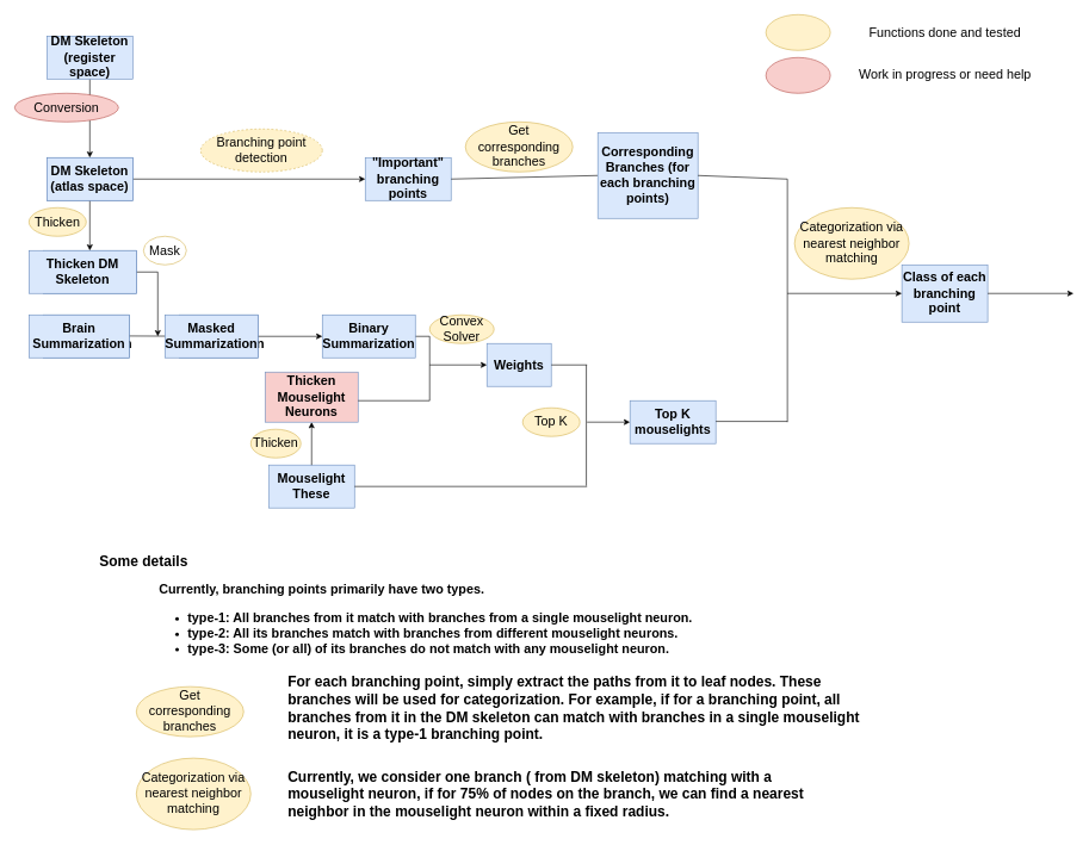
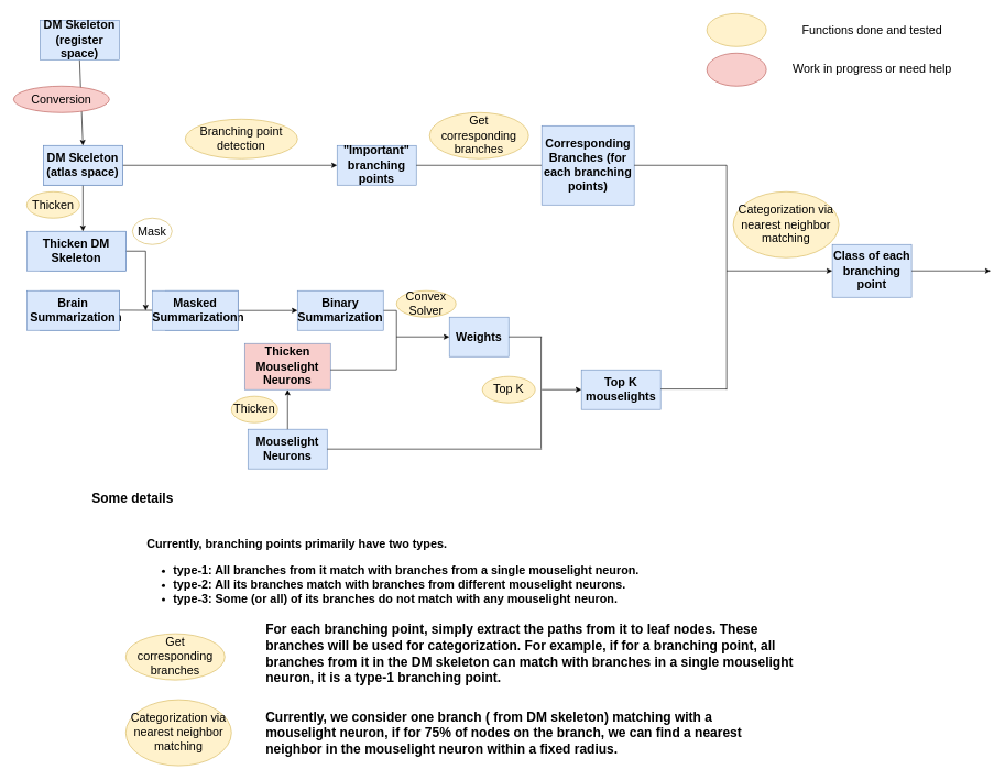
  <mxCell id="0" />
  <mxCell id="1" parent="0" />
  <mxCell id="2" value="DM Skeleton&lt;br style=&quot;font-size: 18px;&quot;&gt;(atlas space)" style="rounded=0;whiteSpace=wrap;html=1;fillColor=#dae8fc;strokeColor=#6c8ebf;fontSize=18;fontStyle=1" vertex="1" parent="1"><mxGeometry x="65" y="220" width="120" height="60" as="geometry" /></mxCell>
  <mxCell id="3" value="Brain Summarization" style="rounded=0;whiteSpace=wrap;html=1;fillColor=#dae8fc;strokeColor=#6c8ebf;fontSize=18;fontStyle=1" vertex="1" parent="1"><mxGeometry x="60" y="440" width="120" height="60" as="geometry" /></mxCell>
- <mxCell id="4" value="Mouselight These" style="rounded=0;whiteSpace=wrap;html=1;fillColor=#dae8fc;strokeColor=#6c8ebf;fontSize=18;fontStyle=1" vertex="1" parent="1"><mxGeometry x="375" y="650" width="120" height="60" as="geometry" /></mxCell>
+ <mxCell id="4" value="Mouselight Neurons" style="rounded=0;whiteSpace=wrap;html=1;fillColor=#dae8fc;strokeColor=#6c8ebf;fontSize=18;fontStyle=1" vertex="1" parent="1"><mxGeometry x="375" y="650" width="120" height="60" as="geometry" /></mxCell>
  <mxCell id="5" value="Thicken DM Skeleton" style="rounded=0;whiteSpace=wrap;html=1;fillColor=#dae8fc;strokeColor=#6c8ebf;fontSize=18;fontStyle=1" vertex="1" parent="1"><mxGeometry x="60" y="350" width="130" height="60" as="geometry" /></mxCell>
  <mxCell id="6" value="" style="endArrow=classic;html=1;fontSize=18;exitX=0.5;exitY=1;exitDx=0;exitDy=0;entryX=0.5;entryY=0;entryDx=0;entryDy=0;" edge="1" parent="1" source="2" target="5"><mxGeometry width="50" height="50" relative="1" as="geometry"><mxPoint x="140" y="520" as="sourcePoint" /><mxPoint x="190" y="470" as="targetPoint" /></mxGeometry></mxCell>
  <mxCell id="7" value="" style="endArrow=classic;html=1;fontSize=18;exitX=1;exitY=0.5;exitDx=0;exitDy=0;" edge="1" parent="1" target="8"><mxGeometry width="50" height="50" relative="1" as="geometry"><mxPoint x="180" y="469.5" as="sourcePoint" /><mxPoint x="270" y="470" as="targetPoint" /></mxGeometry></mxCell>
  <mxCell id="8" value="Masked Summarization" style="rounded=0;whiteSpace=wrap;html=1;fillColor=#dae8fc;strokeColor=#6c8ebf;fontSize=18;fontStyle=1" vertex="1" parent="1"><mxGeometry x="250" y="440" width="110" height="60" as="geometry" /></mxCell>
  <mxCell id="9" value="Mask" style="ellipse;whiteSpace=wrap;html=1;fontSize=18;fillColor=#ffffff;strokeColor=#d6b656;" vertex="1" parent="1"><mxGeometry x="200" y="330" width="60" height="40" as="geometry" /></mxCell>
  <mxCell id="10" value="Thicken" style="ellipse;whiteSpace=wrap;html=1;fontSize=18;fillColor=#fff2cc;strokeColor=#d6b656;" vertex="1" parent="1"><mxGeometry x="40" y="290" width="80" height="40" as="geometry" /></mxCell>
  <mxCell id="11" value="" style="endArrow=classic;html=1;fontSize=18;exitX=0.5;exitY=0;exitDx=0;exitDy=0;entryX=0.5;entryY=1;entryDx=0;entryDy=0;" edge="1" parent="1" source="4" target="13"><mxGeometry width="50" height="50" relative="1" as="geometry"><mxPoint x="180" y="559.5" as="sourcePoint" /><mxPoint x="370" y="559.873" as="targetPoint" /></mxGeometry></mxCell>
  <mxCell id="12" value="Thicken" style="ellipse;whiteSpace=wrap;html=1;fontSize=18;fillColor=#fff2cc;strokeColor=#d6b656;" vertex="1" parent="1"><mxGeometry x="350" y="600" width="70" height="40" as="geometry" /></mxCell>
  <mxCell id="13" value="Thicken&lt;br style=&quot;font-size: 18px;&quot;&gt;Mouselight&lt;br style=&quot;font-size: 18px;&quot;&gt;Neurons" style="rounded=0;whiteSpace=wrap;html=1;fillColor=#f8cecc;strokeColor=#6c8ebf;fontSize=18;fontStyle=1;" vertex="1" parent="1"><mxGeometry x="370" y="520" width="130" height="70" as="geometry" /></mxCell>
  <mxCell id="14" value="" style="endArrow=none;html=1;fontSize=18;endFill=0;" edge="1" parent="1"><mxGeometry width="50" height="50" relative="1" as="geometry"><mxPoint x="560" y="470" as="sourcePoint" /><mxPoint x="600" y="470" as="targetPoint" /></mxGeometry></mxCell>
  <mxCell id="15" value="" style="endArrow=none;html=1;fontSize=18;exitX=1;exitY=0.5;exitDx=0;exitDy=0;endFill=0;" edge="1" parent="1"><mxGeometry width="50" height="50" relative="1" as="geometry"><mxPoint x="500" y="560" as="sourcePoint" /><mxPoint x="600" y="560" as="targetPoint" /></mxGeometry></mxCell>
  <mxCell id="16" value="" style="endArrow=none;html=1;fontSize=18;" edge="1" parent="1"><mxGeometry width="50" height="50" relative="1" as="geometry"><mxPoint x="600" y="560" as="sourcePoint" /><mxPoint x="600" y="470" as="targetPoint" /></mxGeometry></mxCell>
  <mxCell id="17" value="" style="endArrow=classic;html=1;fontSize=18;exitX=1;exitY=0.5;exitDx=0;exitDy=0;" edge="1" parent="1"><mxGeometry width="50" height="50" relative="1" as="geometry"><mxPoint x="600" y="510" as="sourcePoint" /><mxPoint x="680" y="510" as="targetPoint" /></mxGeometry></mxCell>
  <mxCell id="18" value="Convex Solver" style="ellipse;whiteSpace=wrap;html=1;fontSize=18;fillColor=#fff2cc;strokeColor=#d6b656;" vertex="1" parent="1"><mxGeometry x="600" y="440" width="90" height="40" as="geometry" /></mxCell>
  <mxCell id="19" value="Binary Summarization" style="rounded=0;whiteSpace=wrap;html=1;fillColor=#dae8fc;strokeColor=#6c8ebf;fontSize=18;fontStyle=1" vertex="1" parent="1"><mxGeometry x="450" y="440" width="130" height="60" as="geometry" /></mxCell>
  <mxCell id="20" value="" style="endArrow=classic;html=1;fontSize=18;exitX=1;exitY=0.5;exitDx=0;exitDy=0;entryX=0;entryY=0.5;entryDx=0;entryDy=0;" edge="1" parent="1" source="8" target="19"><mxGeometry width="50" height="50" relative="1" as="geometry"><mxPoint x="440" y="330" as="sourcePoint" /><mxPoint x="550" y="330.333" as="targetPoint" /></mxGeometry></mxCell>
  <mxCell id="21" value="" style="group;fontSize=18;" vertex="1" connectable="0" parent="1"><mxGeometry x="230" y="380" height="90" as="geometry" /></mxCell>
  <mxCell id="22" value="" style="endArrow=none;html=1;fontSize=18;exitX=1;exitY=0.5;exitDx=0;exitDy=0;endFill=0;" edge="1" parent="21" source="5"><mxGeometry width="50" height="50" relative="1" as="geometry"><mxPoint x="-10" y="50" as="sourcePoint" /><mxPoint x="-10" as="targetPoint" /></mxGeometry></mxCell>
  <mxCell id="23" value="Weights" style="rounded=0;whiteSpace=wrap;html=1;fillColor=#dae8fc;strokeColor=#6c8ebf;fontSize=18;fontStyle=1" vertex="1" parent="1"><mxGeometry x="680" y="480" width="90" height="60" as="geometry" /></mxCell>
  <mxCell id="24" value="" style="endArrow=none;html=1;fontSize=18;exitX=1;exitY=0.5;exitDx=0;exitDy=0;endFill=0;" edge="1" parent="1" source="4"><mxGeometry width="50" height="50" relative="1" as="geometry"><mxPoint x="590" y="680" as="sourcePoint" /><mxPoint x="820" y="680" as="targetPoint" /></mxGeometry></mxCell>
  <mxCell id="25" value="" style="endArrow=none;html=1;fontSize=18;endFill=0;" edge="1" parent="1"><mxGeometry width="50" height="50" relative="1" as="geometry"><mxPoint x="819" y="679" as="sourcePoint" /><mxPoint x="819" y="510" as="targetPoint" /></mxGeometry></mxCell>
  <mxCell id="26" value="" style="endArrow=none;html=1;fontSize=18;exitX=1;exitY=0.5;exitDx=0;exitDy=0;endFill=0;" edge="1" parent="1" source="23"><mxGeometry width="50" height="50" relative="1" as="geometry"><mxPoint x="515" y="720" as="sourcePoint" /><mxPoint x="820" y="510" as="targetPoint" /></mxGeometry></mxCell>
  <mxCell id="27" value="Top K" style="ellipse;whiteSpace=wrap;html=1;fontSize=18;fillColor=#fff2cc;strokeColor=#d6b656;" vertex="1" parent="1"><mxGeometry x="730" y="570" width="80" height="40" as="geometry" /></mxCell>
  <mxCell id="28" value="" style="endArrow=classic;html=1;fontSize=18;" edge="1" parent="1"><mxGeometry width="50" height="50" relative="1" as="geometry"><mxPoint x="820" y="590" as="sourcePoint" /><mxPoint x="880" y="590" as="targetPoint" /></mxGeometry></mxCell>
  <mxCell id="29" value="Top K mouselights" style="rounded=0;whiteSpace=wrap;html=1;fillColor=#dae8fc;strokeColor=#6c8ebf;fontSize=18;fontStyle=1" vertex="1" parent="1"><mxGeometry x="880" y="560" width="120" height="60" as="geometry" /></mxCell>
  <mxCell id="30" value="" style="endArrow=classic;html=1;fontSize=18;exitX=1;exitY=0.5;exitDx=0;exitDy=0;" edge="1" parent="1" source="2"><mxGeometry width="50" height="50" relative="1" as="geometry"><mxPoint x="630" y="560" as="sourcePoint" /><mxPoint x="510" y="250" as="targetPoint" /></mxGeometry></mxCell>
- <mxCell id="31" value="Branching point detection" style="ellipse;whiteSpace=wrap;html=1;fontSize=18;fillColor=#fff2cc;strokeColor=#d6b656;dashed=1;" vertex="1" parent="1"><mxGeometry x="280" y="180" width="170" height="60" as="geometry" /></mxCell>
+ <mxCell id="31" value="Branching point detection" style="ellipse;whiteSpace=wrap;html=1;fontSize=18;fillColor=#fff2cc;strokeColor=#d6b656;" vertex="1" parent="1"><mxGeometry x="280" y="180" width="170" height="60" as="geometry" /></mxCell>
  <mxCell id="32" value="&quot;Important&quot; branching points" style="rounded=0;whiteSpace=wrap;html=1;fillColor=#dae8fc;strokeColor=#6c8ebf;fontSize=18;fontStyle=1" vertex="1" parent="1"><mxGeometry x="510" y="220" width="120" height="60" as="geometry" /></mxCell>
  <mxCell id="33" value="" style="endArrow=none;html=1;fontSize=18;exitX=1;exitY=0.5;exitDx=0;exitDy=0;endFill=0;entryX=0;entryY=0.5;entryDx=0;entryDy=0;" edge="1" parent="1" source="32" target="38"><mxGeometry width="50" height="50" relative="1" as="geometry"><mxPoint x="745" y="240" as="sourcePoint" /><mxPoint x="1100" y="250" as="targetPoint" /></mxGeometry></mxCell>
  <mxCell id="34" value="" style="endArrow=none;html=1;fontSize=18;endFill=0;" edge="1" parent="1"><mxGeometry width="50" height="50" relative="1" as="geometry"><mxPoint x="1000" y="589" as="sourcePoint" /><mxPoint x="1100" y="589" as="targetPoint" /></mxGeometry></mxCell>
  <mxCell id="35" value="" style="endArrow=none;html=1;fontSize=18;" edge="1" parent="1"><mxGeometry width="50" height="50" relative="1" as="geometry"><mxPoint x="1100" y="590" as="sourcePoint" /><mxPoint x="1100" y="250" as="targetPoint" /></mxGeometry></mxCell>
  <mxCell id="36" value="" style="endArrow=classic;html=1;fontSize=18;" edge="1" parent="1" source="41"><mxGeometry width="50" height="50" relative="1" as="geometry"><mxPoint x="1100" y="410" as="sourcePoint" /><mxPoint x="1310" y="410" as="targetPoint" /></mxGeometry></mxCell>
  <mxCell id="37" value="Get corresponding&lt;br style=&quot;font-size: 18px;&quot;&gt;branches" style="ellipse;whiteSpace=wrap;html=1;fontSize=18;fillColor=#fff2cc;strokeColor=#d6b656;" vertex="1" parent="1"><mxGeometry x="650" y="170" width="150" height="70" as="geometry" /></mxCell>
- <mxCell id="38" value="Corresponding&lt;br style=&quot;font-size: 18px;&quot;&gt;Branches (for each branching points)" style="rounded=0;whiteSpace=wrap;html=1;fillColor=#dae8fc;strokeColor=#6c8ebf;fontSize=18;fontStyle=1" vertex="1" parent="1"><mxGeometry x="835" y="185" width="140" height="120" as="geometry" /></mxCell>
+ <mxCell id="38" value="Corresponding&lt;br style=&quot;font-size: 18px;&quot;&gt;Branches (for each branching points)" style="rounded=0;whiteSpace=wrap;html=1;fillColor=#dae8fc;strokeColor=#6c8ebf;fontSize=18;fontStyle=1" vertex="1" parent="1"><mxGeometry x="820" y="190" width="140" height="120" as="geometry" /></mxCell>
  <mxCell id="39" value="" style="endArrow=none;html=1;fontSize=18;exitX=1;exitY=0.5;exitDx=0;exitDy=0;endFill=0;" edge="1" parent="1" source="38"><mxGeometry width="50" height="50" relative="1" as="geometry"><mxPoint x="640" y="260" as="sourcePoint" /><mxPoint x="1100" y="250" as="targetPoint" /></mxGeometry></mxCell>
  <mxCell id="40" value="Categorization via nearest neighbor matching" style="ellipse;whiteSpace=wrap;html=1;fontSize=18;fillColor=#fff2cc;strokeColor=#d6b656;" vertex="1" parent="1"><mxGeometry x="1110" y="290" width="160" height="100" as="geometry" /></mxCell>
  <mxCell id="41" value="Class of each branching point" style="rounded=0;whiteSpace=wrap;html=1;fillColor=#dae8fc;strokeColor=#6c8ebf;fontSize=18;fontStyle=1" vertex="1" parent="1"><mxGeometry x="1260" y="370" width="120" height="80" as="geometry" /></mxCell>
  <mxCell id="42" value="" style="endArrow=classic;html=1;fontSize=18;" edge="1" parent="1" target="41"><mxGeometry width="50" height="50" relative="1" as="geometry"><mxPoint x="1100" y="410" as="sourcePoint" /><mxPoint x="1310" y="410" as="targetPoint" /></mxGeometry></mxCell>
  <mxCell id="43" value="" style="endArrow=classic;html=1;fontSize=18;" edge="1" parent="1"><mxGeometry width="50" height="50" relative="1" as="geometry"><mxPoint x="1380" y="410" as="sourcePoint" /><mxPoint x="1500" y="410" as="targetPoint" /></mxGeometry></mxCell>
  <mxCell id="44" value="" style="endArrow=classic;html=1;fontSize=18;exitX=0.5;exitY=1;exitDx=0;exitDy=0;entryX=0.5;entryY=0;entryDx=0;entryDy=0;" edge="1" parent="1" source="51" target="2"><mxGeometry width="50" height="50" relative="1" as="geometry"><mxPoint x="124.58" y="140" as="sourcePoint" /><mxPoint x="124.58" y="210" as="targetPoint" /></mxGeometry></mxCell>
  <mxCell id="45" value="Conversion" style="ellipse;whiteSpace=wrap;html=1;fontSize=18;fillColor=#f8cecc;strokeColor=#b85450;" vertex="1" parent="1"><mxGeometry x="20" y="130" width="145" height="40" as="geometry" /></mxCell>
  <mxCell id="46" value="" style="ellipse;whiteSpace=wrap;html=1;fontSize=18;fillColor=#fff2cc;strokeColor=#d6b656;" vertex="1" parent="1"><mxGeometry x="1070" y="20" width="90" height="50" as="geometry" /></mxCell>
  <mxCell id="47" value="&lt;font style=&quot;font-size: 18px;&quot;&gt;Functions done and tested&lt;/font&gt;" style="text;html=1;align=center;verticalAlign=middle;resizable=0;points=[];autosize=1;fontSize=18;" vertex="1" parent="1"><mxGeometry x="1205" y="30" width="230" height="30" as="geometry" /></mxCell>
  <mxCell id="48" value="" style="ellipse;whiteSpace=wrap;html=1;fontSize=18;fillColor=#f8cecc;strokeColor=#b85450;" vertex="1" parent="1"><mxGeometry x="1070" y="80" width="90" height="50" as="geometry" /></mxCell>
  <mxCell id="49" value="&lt;font style=&quot;font-size: 18px;&quot;&gt;Work in progress or need help&lt;/font&gt;" style="text;html=1;align=center;verticalAlign=middle;resizable=0;points=[];autosize=1;fontSize=18;" vertex="1" parent="1"><mxGeometry x="1190" y="89" width="260" height="30" as="geometry" /></mxCell>
  <mxCell id="50" value="DM Skeleton&lt;br style=&quot;font-size: 18px;&quot;&gt;(atlas space)" style="rounded=0;whiteSpace=wrap;html=1;fillColor=#dae8fc;strokeColor=#6c8ebf;fontSize=18;fontStyle=1" vertex="1" parent="1"><mxGeometry x="65" y="220" width="120" height="60" as="geometry" /></mxCell>
- <mxCell id="51" value="DM Skeleton (register space)" style="rounded=0;whiteSpace=wrap;html=1;fillColor=#dae8fc;strokeColor=#6c8ebf;fontSize=18;fontStyle=1" vertex="1" parent="1"><mxGeometry x="65" y="50" width="120" height="60" as="geometry" /></mxCell>
+ <mxCell id="51" value="DM Skeleton (register space)" style="rounded=0;whiteSpace=wrap;html=1;fillColor=#dae8fc;strokeColor=#6c8ebf;fontSize=18;fontStyle=1" vertex="1" parent="1"><mxGeometry x="60" y="30" width="120" height="60" as="geometry" /></mxCell>
  <mxCell id="52" value="Thicken DM Skeleton" style="rounded=0;whiteSpace=wrap;html=1;fillColor=#dae8fc;strokeColor=#6c8ebf;fontSize=18;fontStyle=1" vertex="1" parent="1"><mxGeometry x="40" y="350" width="150" height="60" as="geometry" /></mxCell>
  <mxCell id="53" value="Brain Summarization" style="rounded=0;whiteSpace=wrap;html=1;fillColor=#dae8fc;strokeColor=#6c8ebf;fontSize=18;fontStyle=1" vertex="1" parent="1"><mxGeometry x="40" y="440" width="140" height="60" as="geometry" /></mxCell>
  <mxCell id="54" value="Masked Summarization" style="rounded=0;whiteSpace=wrap;html=1;fillColor=#dae8fc;strokeColor=#6c8ebf;fontSize=18;fontStyle=1" vertex="1" parent="1"><mxGeometry x="230" y="440" width="130" height="60" as="geometry" /></mxCell>
  <mxCell id="55" value="" style="endArrow=classic;html=1;fontSize=18;" edge="1" parent="1"><mxGeometry width="50" height="50" relative="1" as="geometry"><mxPoint x="220" y="380" as="sourcePoint" /><mxPoint x="220" y="470" as="targetPoint" /></mxGeometry></mxCell>
- <mxCell id="56" value="&lt;font style=&quot;font-size: 20px&quot;&gt;&lt;b&gt;Some details&lt;/b&gt;&lt;/font&gt;" style="text;html=1;align=center;verticalAlign=middle;resizable=0;points=[];autosize=1;fontSize=18;" vertex="1" parent="1"><mxGeometry x="130" y="770" width="140" height="30" as="geometry" /></mxCell>
+ <mxCell id="56" value="&lt;font style=&quot;font-size: 20px&quot;&gt;&lt;b&gt;Some details&lt;/b&gt;&lt;/font&gt;" style="text;html=1;align=center;verticalAlign=middle;resizable=0;points=[];autosize=1;fontSize=18;" vertex="1" parent="1"><mxGeometry x="130" y="740" width="140" height="30" as="geometry" /></mxCell>
  <mxCell id="57" value="Categorization via nearest neighbor matching" style="ellipse;whiteSpace=wrap;html=1;fontSize=18;fillColor=#fff2cc;strokeColor=#d6b656;" vertex="1" parent="1"><mxGeometry x="190" y="1060" width="160" height="100" as="geometry" /></mxCell>
  <mxCell id="58" value="Get corresponding&lt;br style=&quot;font-size: 18px;&quot;&gt;branches" style="ellipse;whiteSpace=wrap;html=1;fontSize=18;fillColor=#fff2cc;strokeColor=#d6b656;" vertex="1" parent="1"><mxGeometry x="190" y="960" width="150" height="70" as="geometry" /></mxCell>
  <mxCell id="59" value="&lt;b style=&quot;font-size: 20px&quot;&gt;For each branching point, simply extract the paths from it to leaf nodes. These branches will be used for categorization. For example, if for a branching point, all branches from it in the DM skeleton can match with branches in a single mouselight neuron, it is a type-1 branching point.&amp;nbsp;&lt;/b&gt;" style="text;html=1;strokeColor=none;fillColor=none;align=left;verticalAlign=middle;whiteSpace=wrap;rounded=0;fontSize=18;" vertex="1" parent="1"><mxGeometry x="400" y="930.39" width="840" height="119.61" as="geometry" /></mxCell>
  <mxCell id="60" value="&lt;span&gt;&lt;b&gt;Currently, branching points primarily have two types.&lt;br&gt;&lt;ul&gt;&lt;li&gt;&lt;span&gt;type-1: All branches from it match with branches from a single mouselight neuron.&lt;/span&gt;&lt;/li&gt;&lt;li&gt;&lt;span&gt;type-2: All its branches match with branches from different mouselight neurons.&lt;/span&gt;&lt;/li&gt;&lt;li&gt;&lt;span&gt;type-3: Some (or all) of its branches do not match with any mouselight neuron.&lt;/span&gt;&lt;/li&gt;&lt;/ul&gt;&lt;/b&gt;&lt;/span&gt;" style="text;html=1;strokeColor=none;fillColor=none;align=left;verticalAlign=middle;whiteSpace=wrap;rounded=0;fontSize=18;" vertex="1" parent="1"><mxGeometry x="220" y="850" width="820" height="50" as="geometry" /></mxCell>
  <mxCell id="61" value="&lt;font style=&quot;font-size: 20px&quot;&gt;&lt;b&gt;Currently, we consider one branch ( from DM skeleton) matching with a mouselight neuron, if for 75% of nodes on the branch, we can find a nearest neighbor in the mouselight neuron within a fixed radius.&amp;nbsp;&lt;/b&gt;&lt;/font&gt;" style="text;html=1;strokeColor=none;fillColor=none;align=left;verticalAlign=middle;whiteSpace=wrap;rounded=0;fontSize=18;" vertex="1" parent="1"><mxGeometry x="400" y="1070" width="780" height="80" as="geometry" /></mxCell>
